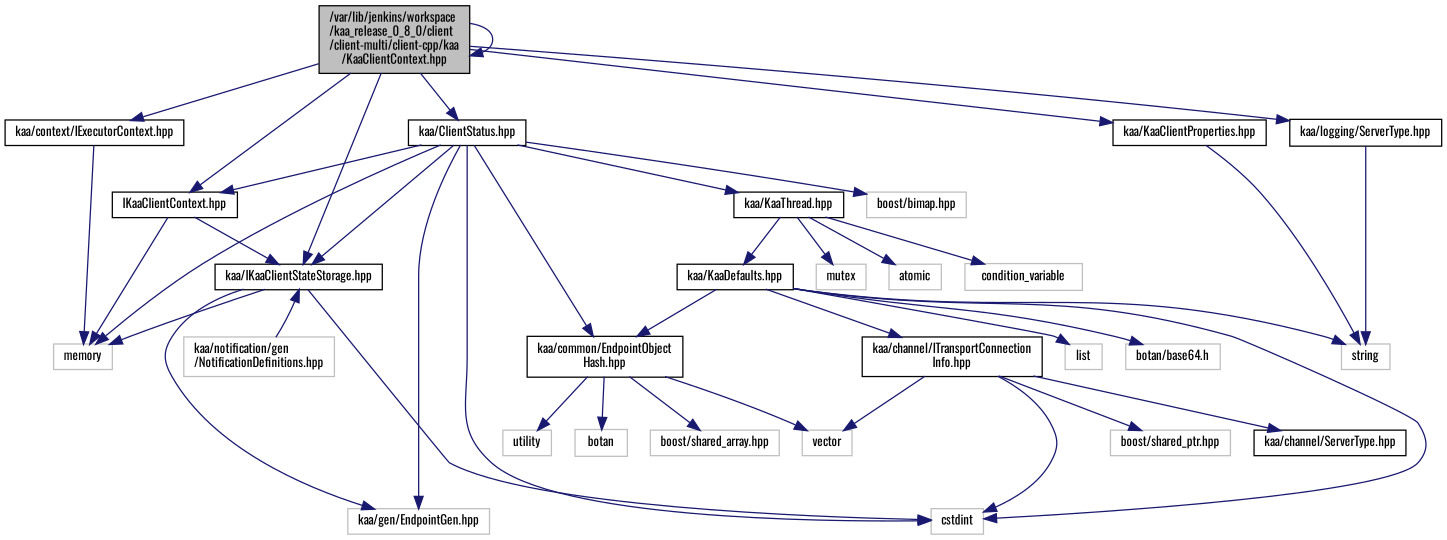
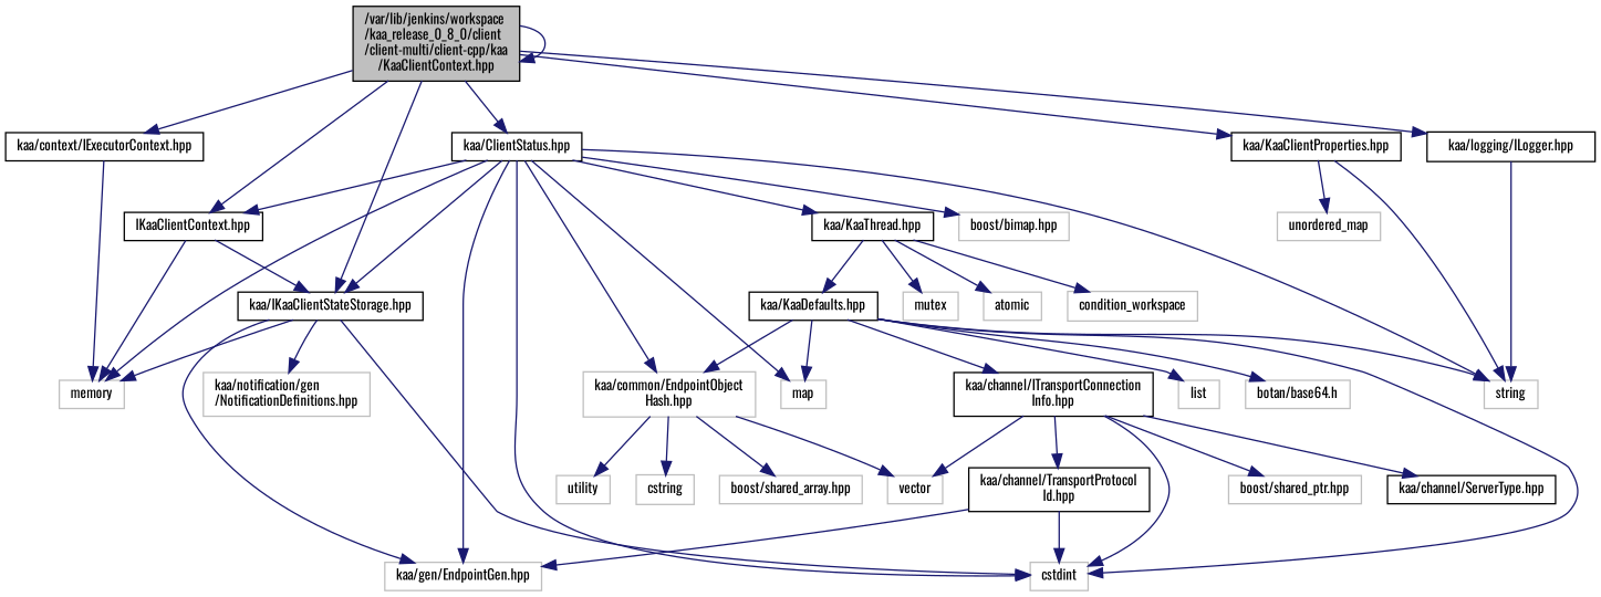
  digraph {
    fontname=Oswald
    node [color=grey75 fontname=Oswald fontsize=10 shape=record]
    edge [color=midnightblue fontname=Oswald fontsize=10 labelfontname=FreeSans labelfontsize=10 style=solid]
    n1 [color=black fillcolor=grey75 fontcolor=black height=0.2 label="/var/lib/jenkins/workspace\l/kaa_release_0_8_0/client\l/client-multi/client-cpp/kaa\l/KaaClientContext.hpp" style=filled width=0.4]
    n2 [color=black height=0.2 label="IKaaClientContext.hpp" width=0.4]
    n3 [color=black height=0.2 label="kaa/IKaaClientStateStorage.hpp" width=0.4]
    n4 [color=black height=0.2 label="kaa/ClientStatus.hpp" width=0.4]
    n5 [color=black height=0.2 label="kaa/KaaClientProperties.hpp" width=0.4]
-   n6 [color=black height=0.2 label="kaa/logging/ServerType.hpp" width=0.4]
+   n6 [color=black height=0.2 label="kaa/logging/ILogger.hpp" width=0.4]
    n7 [color=black height=0.2 label="kaa/context/IExecutorContext.hpp" width=0.4]
    n8 [height=0.2 label=memory width=0.4]
    n9 [height=0.2 label=cstdint width=0.4]
    n10 [height=0.2 label="kaa/gen/EndpointGen.hpp" width=0.4]
    n11 [height=0.2 label="kaa/notification/gen\l/NotificationDefinitions.hpp" width=0.4]
-   n12 [color=black height=0.2 label="kaa/common/EndpointObject\lHash.hpp" width=0.4]
+   n12 [height=0.2 label="kaa/common/EndpointObject\lHash.hpp" width=0.4]
    n13 [height=0.2 label=string width=0.4]
+   n14 [height=0.2 label=map width=0.4]
    n15 [height=0.2 label="boost/bimap.hpp" width=0.4]
    n16 [color=black height=0.2 label="kaa/KaaThread.hpp" width=0.4]
+   n17 [height=0.2 label=unordered_map width=0.4]
    n18 [height=0.2 label=utility width=0.4]
-   n19 [height=0.2 label=botan width=0.4]
+   n19 [height=0.2 label=cstring width=0.4]
    n20 [height=0.2 label=vector width=0.4]
    n21 [height=0.2 label="boost/shared_array.hpp" width=0.4]
    n22 [color=black height=0.2 label="kaa/KaaDefaults.hpp" width=0.4]
    n23 [height=0.2 label=mutex width=0.4]
    n24 [height=0.2 label=atomic width=0.4]
-   n25 [height=0.2 label=condition_variable width=0.4]
+   n25 [height=0.2 label=condition_workspace width=0.4]
    n26 [height=0.2 label=list width=0.4]
    n27 [height=0.2 label="botan/base64.h" width=0.4]
    n28 [color=black height=0.2 label="kaa/channel/ITransportConnection\lInfo.hpp" width=0.4]
    n29 [height=0.2 label="boost/shared_ptr.hpp" width=0.4]
    n30 [color=black height=0.2 label="kaa/channel/ServerType.hpp" width=0.4]
+   n31 [color=black height=0.2 label="kaa/channel/TransportProtocol\lId.hpp" width=0.4]
    n1 -> n1
    n1 -> n2
    n1 -> n3
    n1 -> n4
    n1 -> n5
    n1 -> n6
    n1 -> n7
    n2 -> n3
    n2 -> n8
    n3 -> n8
    n3 -> n9
    n3 -> n10
-   n11 -> n3
+   n3 -> n11
    n4 -> n2
    n4 -> n3
    n4 -> n8
    n4 -> n9
    n4 -> n10
    n4 -> n12
+   n4 -> n13
+   n4 -> n14
    n4 -> n15
    n4 -> n16
    n5 -> n13
+   n5 -> n17
    n6 -> n13
    n7 -> n8
    n12 -> n18
    n12 -> n19
    n12 -> n20
    n12 -> n21
    n16 -> n22
    n16 -> n23
    n16 -> n24
    n16 -> n25
    n22 -> n9
    n22 -> n12
    n22 -> n13
+   n22 -> n14
    n22 -> n26
    n22 -> n27
    n22 -> n28
    n28 -> n9
    n28 -> n20
    n28 -> n29
    n28 -> n30
+   n28 -> n31
+   n31 -> n9
+   n31 -> n10
  }
